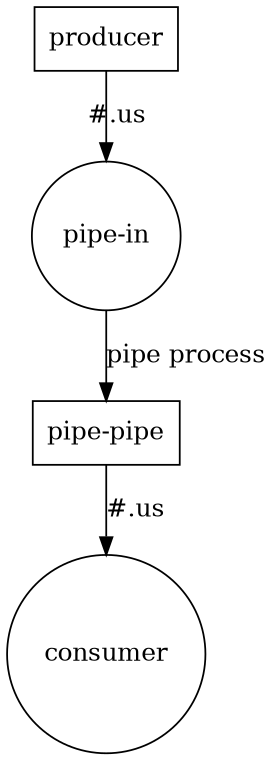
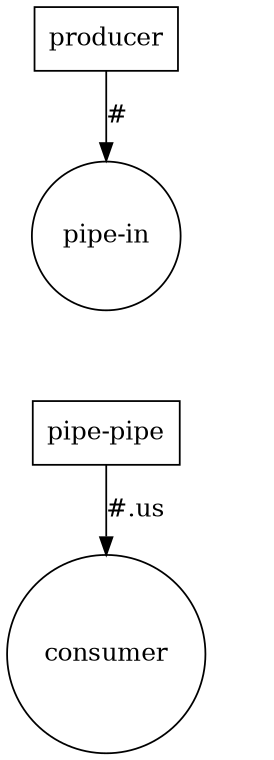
  digraph {
    node [shape=circle]
    "pipe-in"
    producer [shape=box]
    n3 [label="pipe-pipe" shape=box]
    consumer
-   "pipe-in" -> n3 [label="pipe process"]
-   producer -> "pipe-in" [label="#.us"]
+   producer -> "pipe-in" [label="#"]
    n3 -> consumer [label="#.us"]
  }
